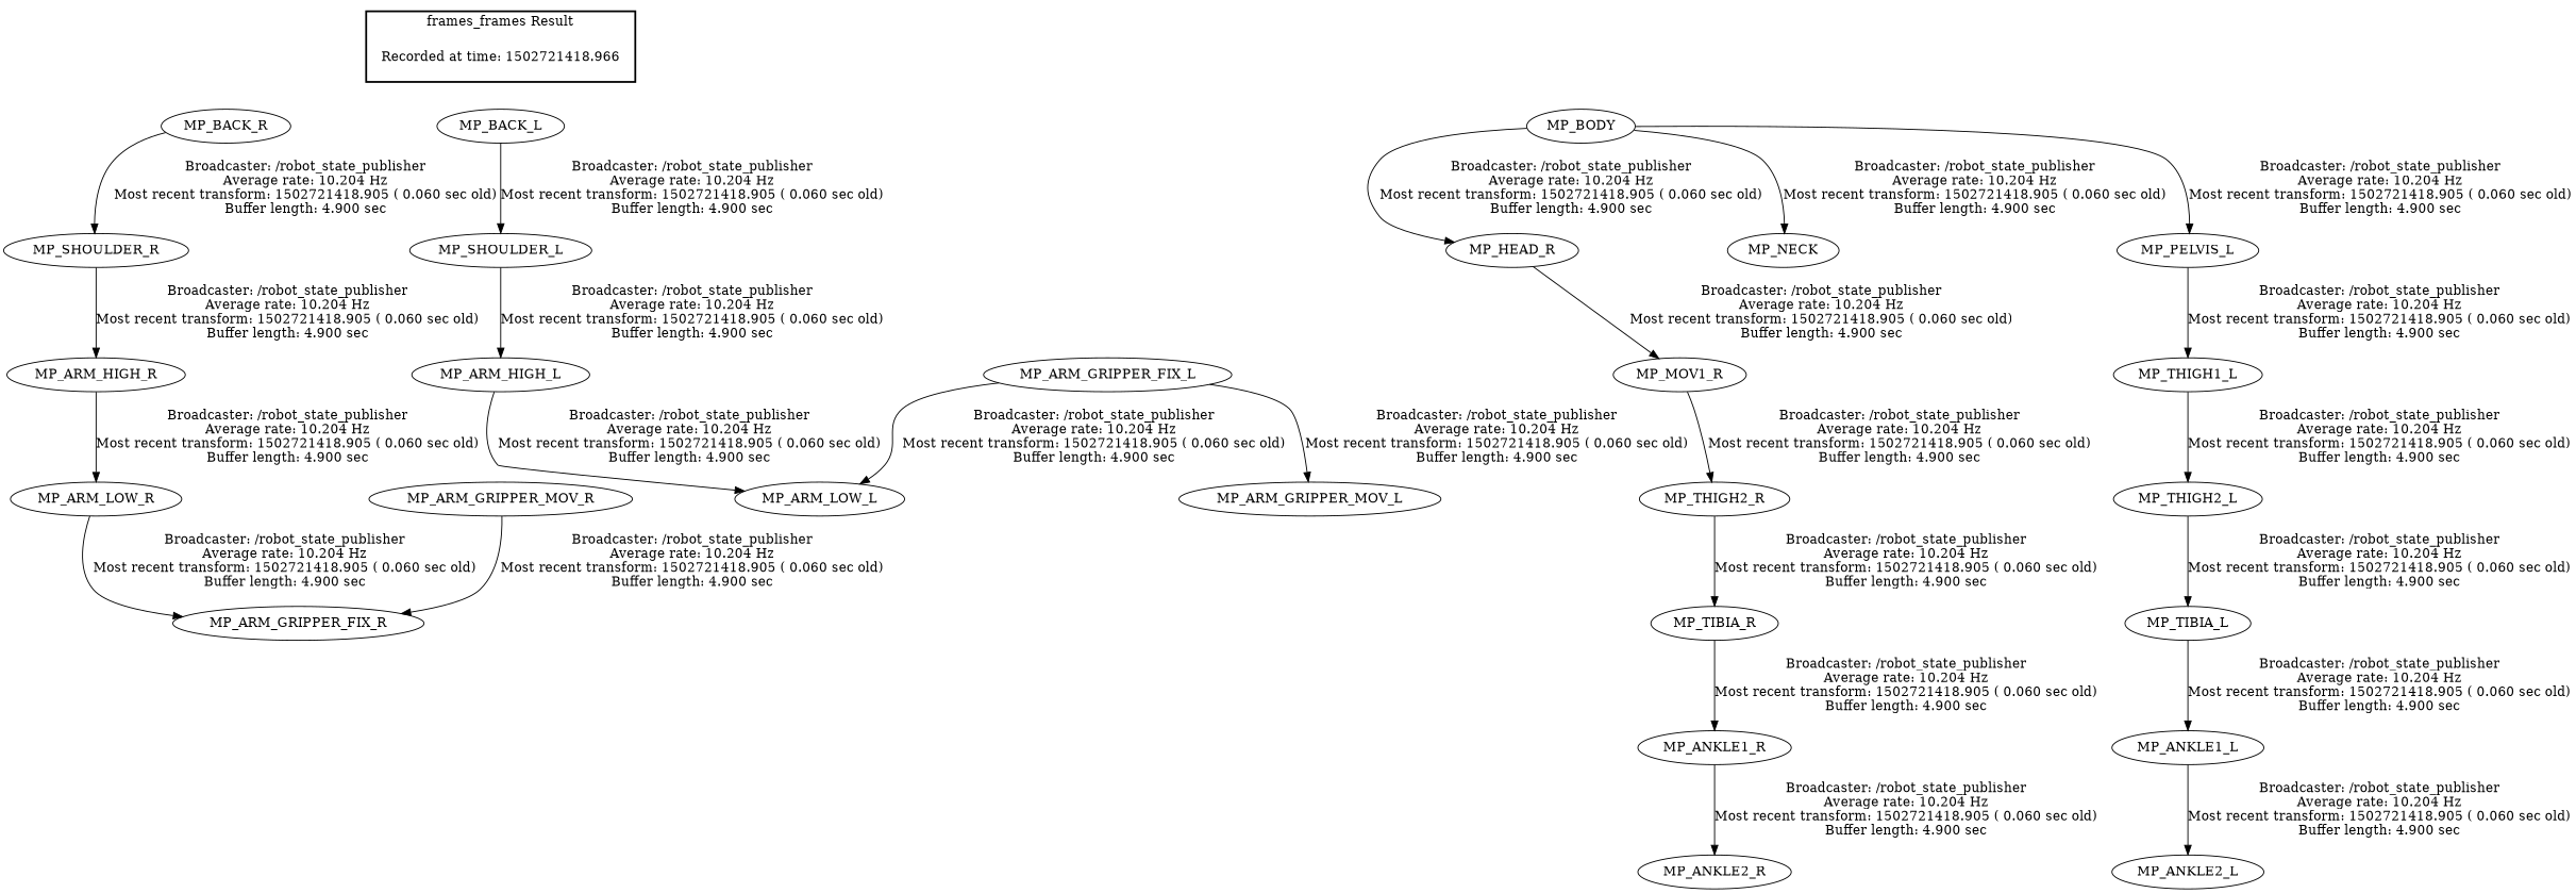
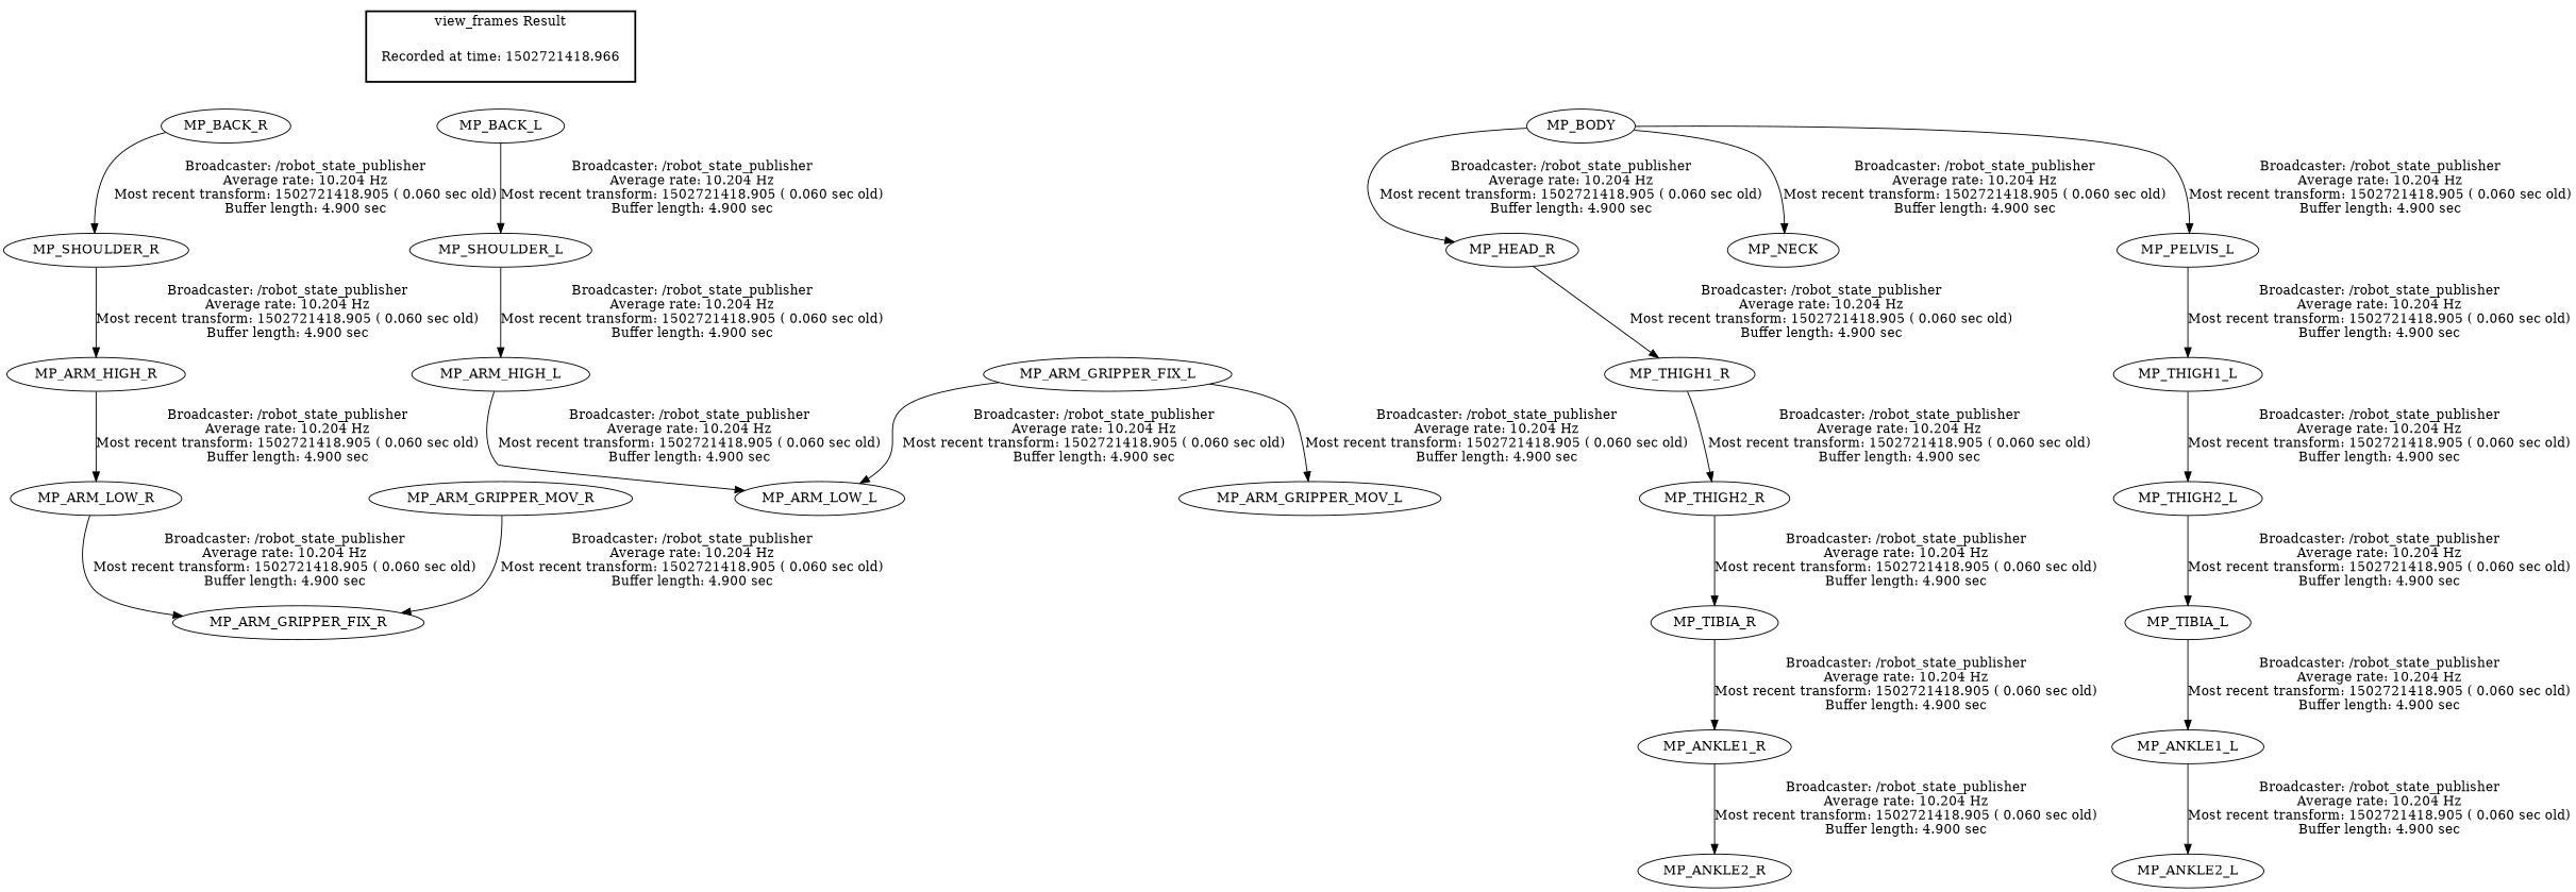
  digraph {
    "Recorded at time: 1502721418.966" [shape=plaintext]
    MP_BACK_L
    MP_BACK_R
    MP_BODY
    MP_TIBIA_L
    MP_ANKLE1_L
    MP_ANKLE2_L
    MP_THIGH2_L
    MP_TIBIA_R
    MP_ANKLE1_R
    MP_ANKLE2_R
    MP_THIGH2_R
    MP_ARM_GRIPPER_FIX_L
    MP_ARM_GRIPPER_MOV_L
    MP_ARM_LOW_L
    MP_ARM_GRIPPER_MOV_R
    MP_ARM_GRIPPER_FIX_R
    MP_ARM_LOW_R
    MP_SHOULDER_L
    MP_ARM_HIGH_L
    MP_SHOULDER_R
    MP_ARM_HIGH_R
    MP_NECK
    MP_PELVIS_L
    n25 [label=MP_HEAD_R]
    MP_THIGH1_L
-   MP_THIGH1_R [label=MP_MOV1_R]
+   MP_THIGH1_R
    subgraph cluster_1 {
      color=black
-     label="frames_frames Result"
+     label="view_frames Result"
      style=bold
      "Recorded at time: 1502721418.966"
    }
    "Recorded at time: 1502721418.966" -> MP_BACK_L [style=invis]
    "Recorded at time: 1502721418.966" -> MP_BACK_R [style=invis]
    "Recorded at time: 1502721418.966" -> MP_BODY [style=invis]
    MP_BACK_L -> MP_SHOULDER_L [label="Broadcaster: /robot_state_publisher\nAverage rate: 10.204 Hz\nMost recent transform: 1502721418.905 ( 0.060 sec old)\nBuffer length: 4.900 sec\n"]
    MP_BACK_R -> MP_SHOULDER_R [label="Broadcaster: /robot_state_publisher\nAverage rate: 10.204 Hz\nMost recent transform: 1502721418.905 ( 0.060 sec old)\nBuffer length: 4.900 sec\n"]
    MP_BODY -> MP_NECK [label="Broadcaster: /robot_state_publisher\nAverage rate: 10.204 Hz\nMost recent transform: 1502721418.905 ( 0.060 sec old)\nBuffer length: 4.900 sec\n"]
    MP_BODY -> MP_PELVIS_L [label="Broadcaster: /robot_state_publisher\nAverage rate: 10.204 Hz\nMost recent transform: 1502721418.905 ( 0.060 sec old)\nBuffer length: 4.900 sec\n"]
    MP_BODY -> n25 [label="Broadcaster: /robot_state_publisher\nAverage rate: 10.204 Hz\nMost recent transform: 1502721418.905 ( 0.060 sec old)\nBuffer length: 4.900 sec\n"]
    MP_TIBIA_L -> MP_ANKLE1_L [label="Broadcaster: /robot_state_publisher\nAverage rate: 10.204 Hz\nMost recent transform: 1502721418.905 ( 0.060 sec old)\nBuffer length: 4.900 sec\n"]
    MP_ANKLE1_L -> MP_ANKLE2_L [label="Broadcaster: /robot_state_publisher\nAverage rate: 10.204 Hz\nMost recent transform: 1502721418.905 ( 0.060 sec old)\nBuffer length: 4.900 sec\n"]
    MP_THIGH2_L -> MP_TIBIA_L [label="Broadcaster: /robot_state_publisher\nAverage rate: 10.204 Hz\nMost recent transform: 1502721418.905 ( 0.060 sec old)\nBuffer length: 4.900 sec\n"]
    MP_TIBIA_R -> MP_ANKLE1_R [label="Broadcaster: /robot_state_publisher\nAverage rate: 10.204 Hz\nMost recent transform: 1502721418.905 ( 0.060 sec old)\nBuffer length: 4.900 sec\n"]
    MP_ANKLE1_R -> MP_ANKLE2_R [label="Broadcaster: /robot_state_publisher\nAverage rate: 10.204 Hz\nMost recent transform: 1502721418.905 ( 0.060 sec old)\nBuffer length: 4.900 sec\n"]
    MP_THIGH2_R -> MP_TIBIA_R [label="Broadcaster: /robot_state_publisher\nAverage rate: 10.204 Hz\nMost recent transform: 1502721418.905 ( 0.060 sec old)\nBuffer length: 4.900 sec\n"]
    MP_ARM_GRIPPER_FIX_L -> MP_ARM_GRIPPER_MOV_L [label="Broadcaster: /robot_state_publisher\nAverage rate: 10.204 Hz\nMost recent transform: 1502721418.905 ( 0.060 sec old)\nBuffer length: 4.900 sec\n"]
    MP_ARM_GRIPPER_FIX_L -> MP_ARM_LOW_L [label="Broadcaster: /robot_state_publisher\nAverage rate: 10.204 Hz\nMost recent transform: 1502721418.905 ( 0.060 sec old)\nBuffer length: 4.900 sec\n"]
    MP_ARM_GRIPPER_MOV_R -> MP_ARM_GRIPPER_FIX_R [label="Broadcaster: /robot_state_publisher\nAverage rate: 10.204 Hz\nMost recent transform: 1502721418.905 ( 0.060 sec old)\nBuffer length: 4.900 sec\n"]
    MP_ARM_LOW_R -> MP_ARM_GRIPPER_FIX_R [label="Broadcaster: /robot_state_publisher\nAverage rate: 10.204 Hz\nMost recent transform: 1502721418.905 ( 0.060 sec old)\nBuffer length: 4.900 sec\n"]
    MP_SHOULDER_L -> MP_ARM_HIGH_L [label="Broadcaster: /robot_state_publisher\nAverage rate: 10.204 Hz\nMost recent transform: 1502721418.905 ( 0.060 sec old)\nBuffer length: 4.900 sec\n"]
    MP_ARM_HIGH_L -> MP_ARM_LOW_L [label="Broadcaster: /robot_state_publisher\nAverage rate: 10.204 Hz\nMost recent transform: 1502721418.905 ( 0.060 sec old)\nBuffer length: 4.900 sec\n"]
    MP_SHOULDER_R -> MP_ARM_HIGH_R [label="Broadcaster: /robot_state_publisher\nAverage rate: 10.204 Hz\nMost recent transform: 1502721418.905 ( 0.060 sec old)\nBuffer length: 4.900 sec\n"]
    MP_ARM_HIGH_R -> MP_ARM_LOW_R [label="Broadcaster: /robot_state_publisher\nAverage rate: 10.204 Hz\nMost recent transform: 1502721418.905 ( 0.060 sec old)\nBuffer length: 4.900 sec\n"]
    MP_PELVIS_L -> MP_THIGH1_L [label="Broadcaster: /robot_state_publisher\nAverage rate: 10.204 Hz\nMost recent transform: 1502721418.905 ( 0.060 sec old)\nBuffer length: 4.900 sec\n"]
    n25 -> MP_THIGH1_R [label="Broadcaster: /robot_state_publisher\nAverage rate: 10.204 Hz\nMost recent transform: 1502721418.905 ( 0.060 sec old)\nBuffer length: 4.900 sec\n"]
    MP_THIGH1_L -> MP_THIGH2_L [label="Broadcaster: /robot_state_publisher\nAverage rate: 10.204 Hz\nMost recent transform: 1502721418.905 ( 0.060 sec old)\nBuffer length: 4.900 sec\n"]
    MP_THIGH1_R -> MP_THIGH2_R [label="Broadcaster: /robot_state_publisher\nAverage rate: 10.204 Hz\nMost recent transform: 1502721418.905 ( 0.060 sec old)\nBuffer length: 4.900 sec\n"]
  }
